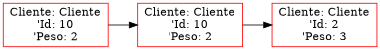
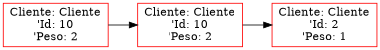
  digraph {
    rankdir=LR
    node [color=red shape=rectangle]
    edge [dir=forward]
    n1 [label="Cliente: Cliente\n'Id: 10\n'Peso: 2"]
    n2 [label="Cliente: Cliente\n'Id: 10\n'Peso: 2"]
-   n3 [label="Cliente: Cliente\n'Id: 2\n'Peso: 3"]
+   n3 [label="Cliente: Cliente\n'Id: 2\n'Peso: 1"]
    n1 -> n2
    n2 -> n3
  }
